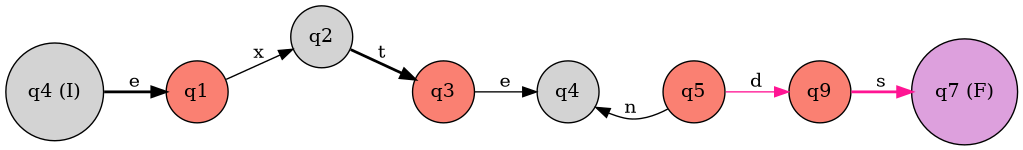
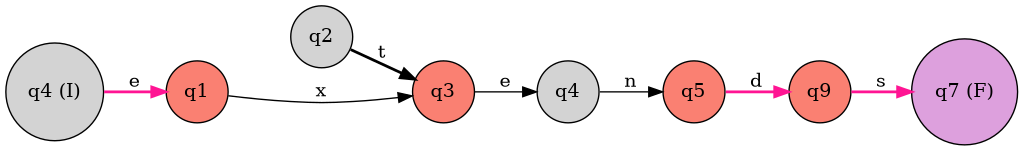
  digraph {
    rankdir=LR
    node [fillcolor=salmon shape=circle style=filled]
    edge [color=black style=bold]
    n1 [fillcolor=lightgrey label="q4 (I)"]
    n2 [label=q1]
    n3 [fillcolor=lightgrey label=q2]
    n4 [label=q3]
    n5 [fillcolor=lightgrey label=q4]
    n6 [label=q5]
    n7 [label=q9]
    n8 [fillcolor=plum label="q7 (F)"]
-   n1 -> n2 [label=e]
-   n2 -> n3 [label=x style=solid]
+   n1 -> n2 [color=deeppink label=e]
+   n2 -> n4 [label=x style=solid]
    n3 -> n4 [label=t]
    n4 -> n5 [label=e style=solid]
-   n6 -> n5 [label=n style=solid]
-   n6 -> n7 [color=deeppink label=d style=solid]
+   n5 -> n6 [label=n style=solid]
+   n6 -> n7 [color=deeppink label=d]
    n7 -> n8 [color=deeppink label=s]
  }
